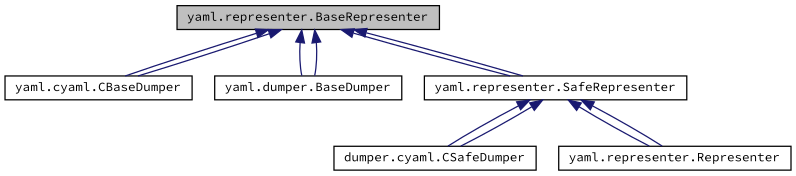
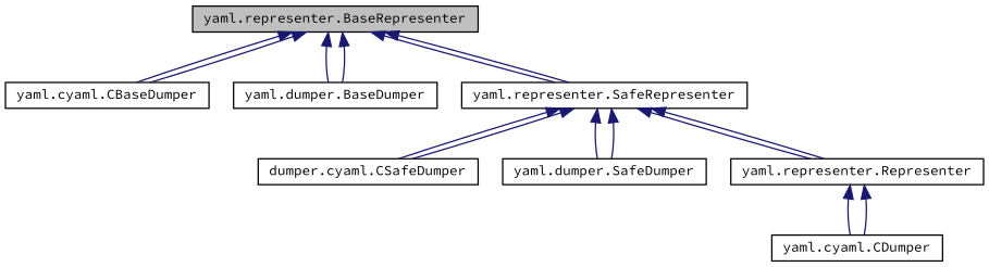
  digraph {
    fontname="Source Code Pro"
    node [color=black fillcolor=white fontname="Source Code Pro" fontsize=10 shape=record style=filled]
    edge [color=midnightblue dir=back fontname="Source Code Pro" fontsize=10 labelfontname=Helvetica labelfontsize=10 style=solid]
    n1 [fillcolor=grey75 fontcolor=black height=0.2 label="yaml.representer.BaseRepresenter" width=0.4]
    n2 [height=0.2 label="yaml.cyaml.CBaseDumper" width=0.4]
    n3 [height=0.2 label="yaml.dumper.BaseDumper" width=0.4]
    n4 [height=0.2 label="yaml.representer.SafeRepresenter" width=0.4]
    n5 [height=0.2 label="dumper.cyaml.CSafeDumper" width=0.4]
+   n6 [height=0.2 label="yaml.dumper.SafeDumper" width=0.4]
    n7 [height=0.2 label="yaml.representer.Representer" width=0.4]
+   n8 [height=0.2 label="yaml.cyaml.CDumper" width=0.4]
    n1 -> n2
    n1 -> n2
    n1 -> n3
    n1 -> n3
    n1 -> n4
    n1 -> n4
    n4 -> n5
    n4 -> n5
+   n4 -> n6
+   n4 -> n6
    n4 -> n7
    n4 -> n7
+   n7 -> n8
+   n7 -> n8
  }
